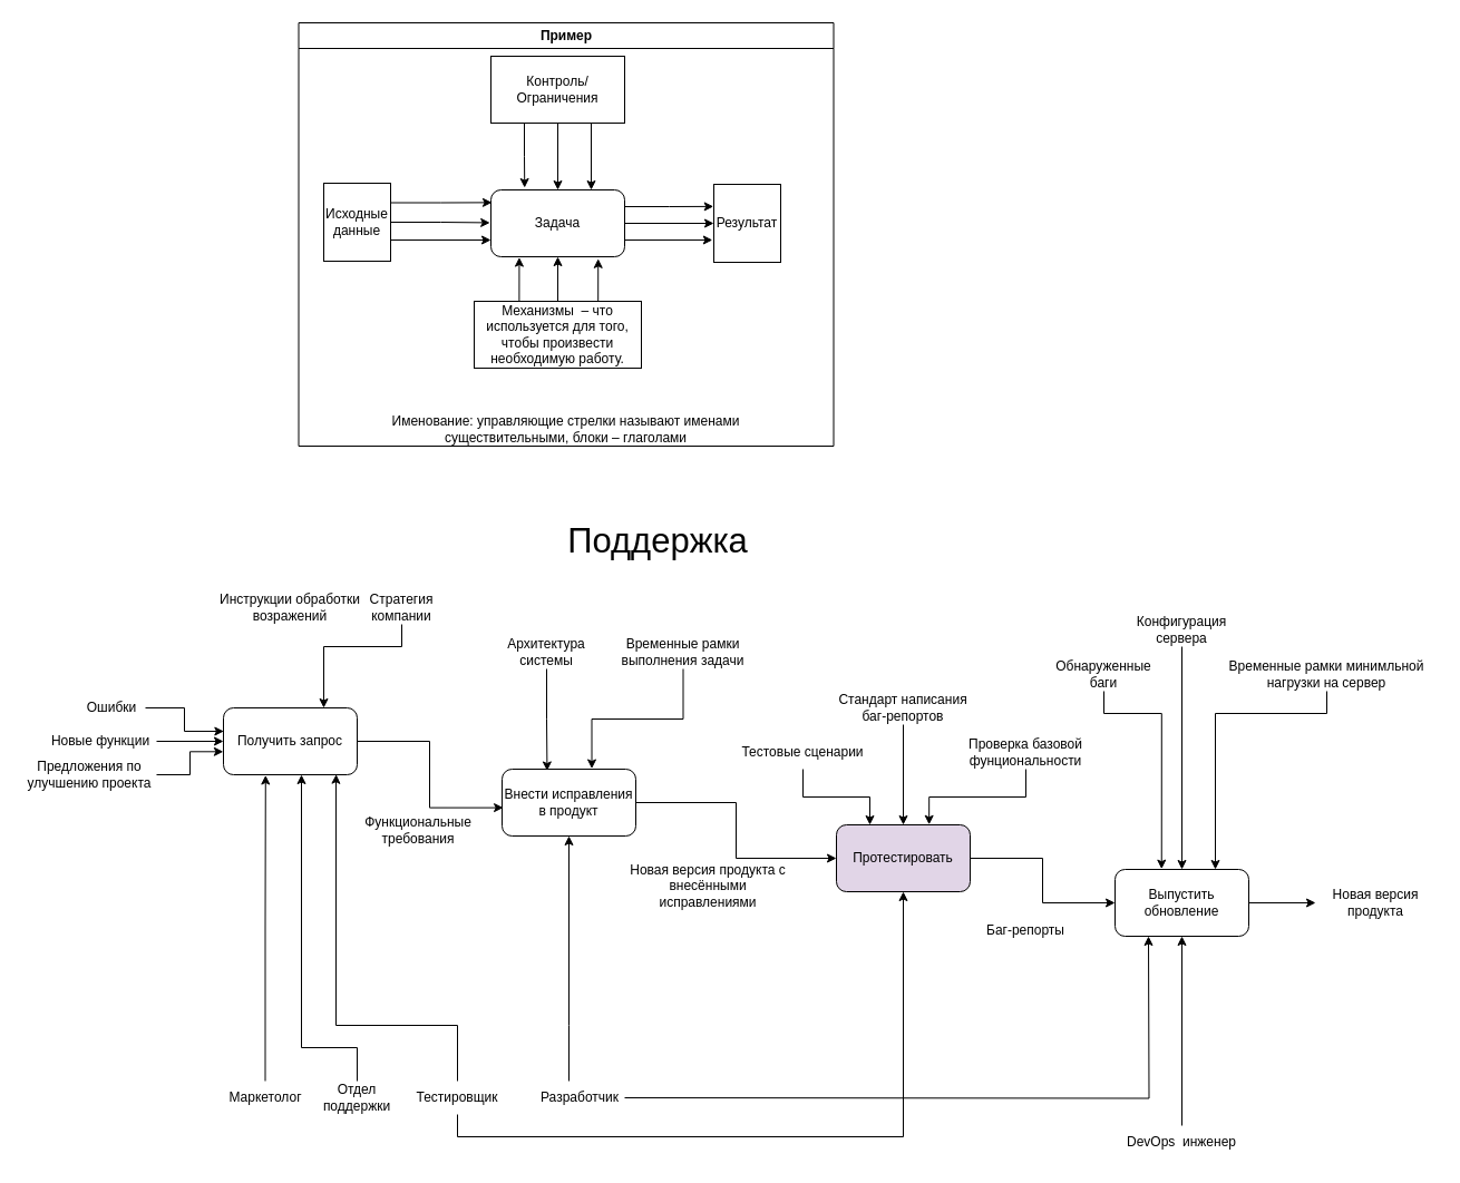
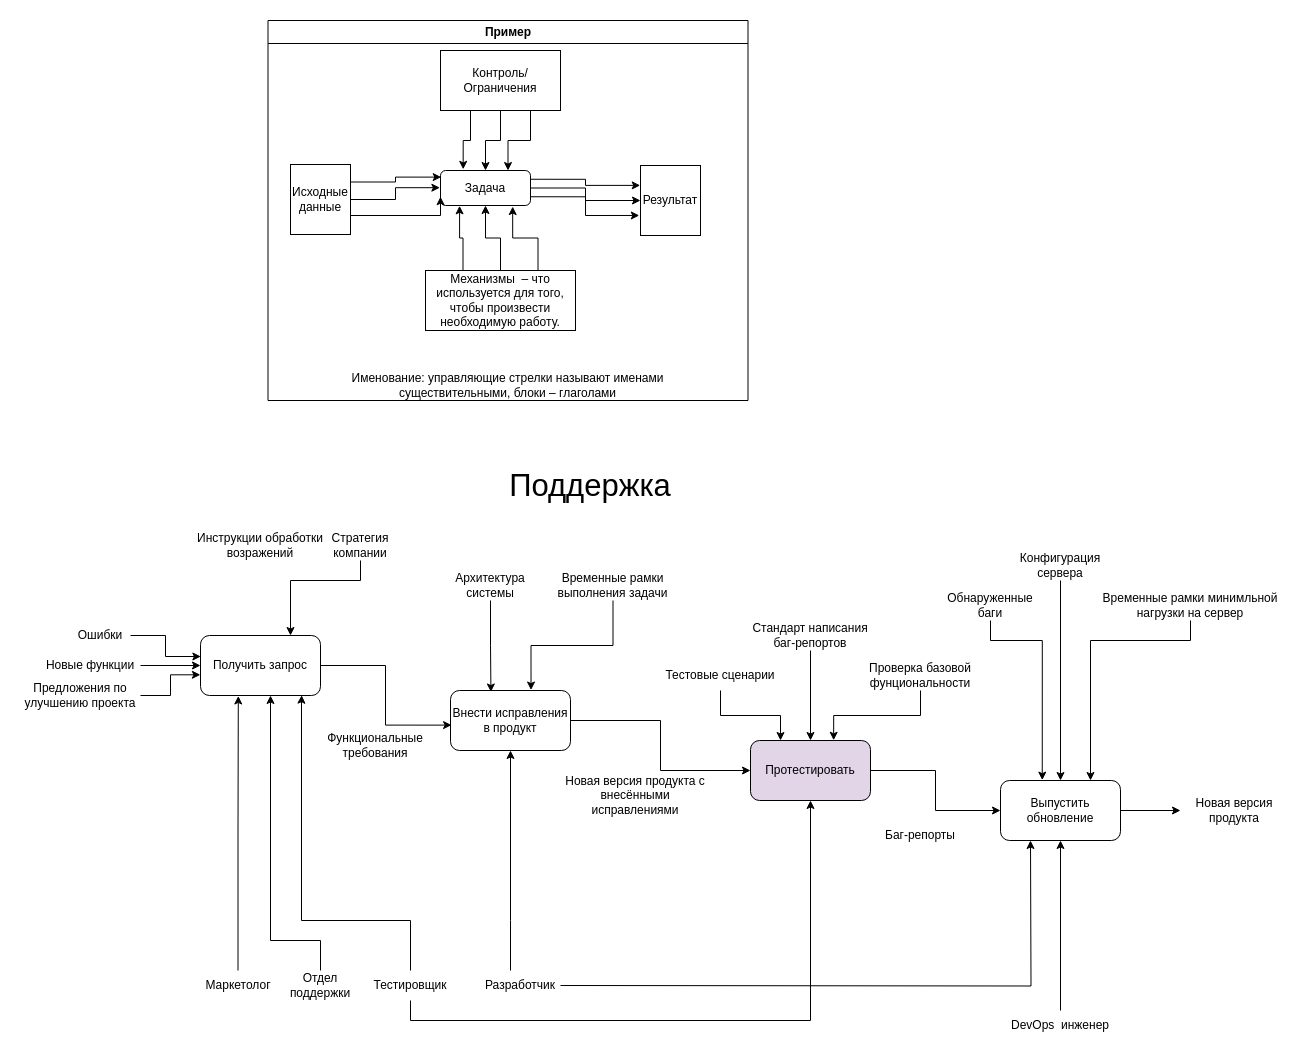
  <mxCell id="0" />
  <mxCell id="1" parent="0" />
  <mxCell id="2" value="Получить запрос" style="rounded=1;whiteSpace=wrap;html=1;" vertex="1" parent="1"><mxGeometry x="200" y="635" width="120" height="60" as="geometry" /></mxCell>
  <mxCell id="3" style="edgeStyle=orthogonalEdgeStyle;rounded=0;orthogonalLoop=1;jettySize=auto;html=1;entryX=0;entryY=0.5;entryDx=0;entryDy=0;" edge="1" parent="1" source="4" target="6"><mxGeometry relative="1" as="geometry" /></mxCell>
  <mxCell id="4" value="&lt;div&gt;Внести исправления в продукт&lt;/div&gt;" style="rounded=1;whiteSpace=wrap;html=1;" vertex="1" parent="1"><mxGeometry x="450" y="690" width="120" height="60" as="geometry" /></mxCell>
  <mxCell id="5" style="edgeStyle=orthogonalEdgeStyle;rounded=0;orthogonalLoop=1;jettySize=auto;html=1;entryX=0;entryY=0.5;entryDx=0;entryDy=0;" edge="1" parent="1" source="6" target="8"><mxGeometry relative="1" as="geometry" /></mxCell>
  <mxCell id="6" value="Протестировать" style="rounded=1;whiteSpace=wrap;html=1;fillColor=#e1d5e7;" vertex="1" parent="1"><mxGeometry x="750" y="740" width="120" height="60" as="geometry" /></mxCell>
  <mxCell id="7" style="edgeStyle=orthogonalEdgeStyle;rounded=0;orthogonalLoop=1;jettySize=auto;html=1;" edge="1" parent="1" source="8" target="9"><mxGeometry relative="1" as="geometry" /></mxCell>
  <mxCell id="8" value="Выпустить обновление" style="rounded=1;whiteSpace=wrap;html=1;" vertex="1" parent="1"><mxGeometry x="1000" y="780" width="120" height="60" as="geometry" /></mxCell>
  <mxCell id="9" value="Новая версия продукта" style="text;html=1;align=center;verticalAlign=middle;whiteSpace=wrap;rounded=0;" vertex="1" parent="1"><mxGeometry x="1180" y="795" width="107.5" height="30" as="geometry" /></mxCell>
  <mxCell id="10" style="edgeStyle=orthogonalEdgeStyle;rounded=0;orthogonalLoop=1;jettySize=auto;html=1;entryX=0;entryY=0.5;entryDx=0;entryDy=0;" edge="1" parent="1" source="11" target="16"><mxGeometry relative="1" as="geometry" /></mxCell>
- <mxCell id="11" value="Задача" style="rounded=1;whiteSpace=wrap;html=1;" vertex="1" parent="1"><mxGeometry x="440" y="170" width="120" height="60" as="geometry" /></mxCell>
+ <mxCell id="11" value="Задача" style="rounded=1;whiteSpace=wrap;html=1;" vertex="1" parent="1"><mxGeometry x="440" y="170" width="90" height="35" as="geometry" /></mxCell>
  <mxCell id="12" style="edgeStyle=orthogonalEdgeStyle;rounded=0;orthogonalLoop=1;jettySize=auto;html=1;exitX=1;exitY=0.75;exitDx=0;exitDy=0;entryX=0;entryY=0.75;entryDx=0;entryDy=0;" edge="1" parent="1" source="13" target="11"><mxGeometry relative="1" as="geometry"><Array as="points"><mxPoint x="350" y="215" /></Array></mxGeometry></mxCell>
  <mxCell id="13" value="&lt;span lang=&quot;ru&quot; class=&quot;ILfuVd&quot;&gt;&lt;span class=&quot;hgKElc&quot;&gt;Исходные данные&lt;/span&gt;&lt;/span&gt;" style="rounded=0;whiteSpace=wrap;html=1;" vertex="1" parent="1"><mxGeometry x="290" y="164" width="60" height="70" as="geometry" /></mxCell>
  <mxCell id="14" style="edgeStyle=orthogonalEdgeStyle;rounded=0;orthogonalLoop=1;jettySize=auto;html=1;exitX=1;exitY=0.25;exitDx=0;exitDy=0;entryX=0.008;entryY=0.189;entryDx=0;entryDy=0;entryPerimeter=0;" edge="1" parent="1" source="13" target="11"><mxGeometry relative="1" as="geometry" /></mxCell>
  <mxCell id="15" style="edgeStyle=orthogonalEdgeStyle;rounded=0;orthogonalLoop=1;jettySize=auto;html=1;entryX=-0.007;entryY=0.491;entryDx=0;entryDy=0;entryPerimeter=0;" edge="1" parent="1" source="13" target="11"><mxGeometry relative="1" as="geometry" /></mxCell>
  <mxCell id="16" value="&lt;div&gt;Результат&lt;/div&gt;" style="rounded=0;whiteSpace=wrap;html=1;" vertex="1" parent="1"><mxGeometry x="640" y="165" width="60" height="70" as="geometry" /></mxCell>
  <mxCell id="17" style="edgeStyle=orthogonalEdgeStyle;rounded=0;orthogonalLoop=1;jettySize=auto;html=1;exitX=1;exitY=0.25;exitDx=0;exitDy=0;entryX=-0.005;entryY=0.284;entryDx=0;entryDy=0;entryPerimeter=0;" edge="1" parent="1" source="11" target="16"><mxGeometry relative="1" as="geometry" /></mxCell>
  <mxCell id="18" style="edgeStyle=orthogonalEdgeStyle;rounded=0;orthogonalLoop=1;jettySize=auto;html=1;exitX=1;exitY=0.75;exitDx=0;exitDy=0;entryX=-0.02;entryY=0.714;entryDx=0;entryDy=0;entryPerimeter=0;" edge="1" parent="1" source="11" target="16"><mxGeometry relative="1" as="geometry" /></mxCell>
  <mxCell id="19" style="edgeStyle=orthogonalEdgeStyle;rounded=0;orthogonalLoop=1;jettySize=auto;html=1;exitX=0.5;exitY=1;exitDx=0;exitDy=0;entryX=0.5;entryY=0;entryDx=0;entryDy=0;" edge="1" parent="1" source="21" target="11"><mxGeometry relative="1" as="geometry" /></mxCell>
  <mxCell id="20" style="edgeStyle=orthogonalEdgeStyle;rounded=0;orthogonalLoop=1;jettySize=auto;html=1;exitX=0.75;exitY=1;exitDx=0;exitDy=0;entryX=0.75;entryY=0;entryDx=0;entryDy=0;" edge="1" parent="1" source="21" target="11"><mxGeometry relative="1" as="geometry" /></mxCell>
  <mxCell id="21" value="Контроль/Ограничения" style="rounded=0;whiteSpace=wrap;html=1;" vertex="1" parent="1"><mxGeometry x="440" y="50" width="120" height="60" as="geometry" /></mxCell>
  <mxCell id="22" style="edgeStyle=orthogonalEdgeStyle;rounded=0;orthogonalLoop=1;jettySize=auto;html=1;exitX=0.25;exitY=1;exitDx=0;exitDy=0;entryX=0.252;entryY=-0.033;entryDx=0;entryDy=0;entryPerimeter=0;" edge="1" parent="1" source="21" target="11"><mxGeometry relative="1" as="geometry" /></mxCell>
  <mxCell id="23" style="edgeStyle=orthogonalEdgeStyle;rounded=0;orthogonalLoop=1;jettySize=auto;html=1;entryX=0.5;entryY=1;entryDx=0;entryDy=0;" edge="1" parent="1" source="24" target="11"><mxGeometry relative="1" as="geometry" /></mxCell>
  <mxCell id="24" value="Механизмы&amp;nbsp; – что используется для того, чтобы произвести необходимую работу." style="rounded=0;whiteSpace=wrap;html=1;" vertex="1" parent="1"><mxGeometry x="425" y="270" width="150" height="60" as="geometry" /></mxCell>
  <mxCell id="25" style="edgeStyle=orthogonalEdgeStyle;rounded=0;orthogonalLoop=1;jettySize=auto;html=1;exitX=0.25;exitY=0;exitDx=0;exitDy=0;entryX=0.212;entryY=1.009;entryDx=0;entryDy=0;entryPerimeter=0;" edge="1" parent="1" source="24" target="11"><mxGeometry relative="1" as="geometry" /></mxCell>
  <mxCell id="26" style="edgeStyle=orthogonalEdgeStyle;rounded=0;orthogonalLoop=1;jettySize=auto;html=1;exitX=0.75;exitY=0;exitDx=0;exitDy=0;entryX=0.802;entryY=1.03;entryDx=0;entryDy=0;entryPerimeter=0;" edge="1" parent="1" source="24" target="11"><mxGeometry relative="1" as="geometry" /></mxCell>
  <mxCell id="27" value="Именование:  управляющие стрелки называют именами существительными, блоки – глаголами" style="text;html=1;align=center;verticalAlign=middle;whiteSpace=wrap;rounded=0;" vertex="1" parent="1"><mxGeometry x="330" y="370" width="355" height="30" as="geometry" /></mxCell>
  <mxCell id="28" value="Пример" style="swimlane;whiteSpace=wrap;html=1;" vertex="1" parent="1"><mxGeometry x="267.5" y="20" width="480" height="380" as="geometry" /></mxCell>
  <mxCell id="29" value="Ошибки" style="text;html=1;align=center;verticalAlign=middle;whiteSpace=wrap;rounded=0;" vertex="1" parent="1"><mxGeometry x="70" y="620" width="60" height="30" as="geometry" /></mxCell>
  <mxCell id="30" style="edgeStyle=orthogonalEdgeStyle;rounded=0;orthogonalLoop=1;jettySize=auto;html=1;entryX=0;entryY=0.5;entryDx=0;entryDy=0;" edge="1" parent="1" source="31" target="2"><mxGeometry relative="1" as="geometry" /></mxCell>
  <mxCell id="31" value="Новые функции" style="text;html=1;align=center;verticalAlign=middle;whiteSpace=wrap;rounded=0;" vertex="1" parent="1"><mxGeometry x="40" y="650" width="100" height="30" as="geometry" /></mxCell>
  <mxCell id="32" value="Предложения по улучшению проекта" style="text;html=1;align=center;verticalAlign=middle;whiteSpace=wrap;rounded=0;" vertex="1" parent="1"><mxGeometry x="20" y="680" width="120" height="30" as="geometry" /></mxCell>
  <mxCell id="33" style="edgeStyle=orthogonalEdgeStyle;rounded=0;orthogonalLoop=1;jettySize=auto;html=1;entryX=0.003;entryY=0.35;entryDx=0;entryDy=0;entryPerimeter=0;" edge="1" parent="1" source="29" target="2"><mxGeometry relative="1" as="geometry" /></mxCell>
  <mxCell id="34" style="edgeStyle=orthogonalEdgeStyle;rounded=0;orthogonalLoop=1;jettySize=auto;html=1;entryX=-0.001;entryY=0.655;entryDx=0;entryDy=0;entryPerimeter=0;" edge="1" parent="1" source="32" target="2"><mxGeometry relative="1" as="geometry" /></mxCell>
  <mxCell id="35" value="Функциональные требования" style="text;html=1;align=center;verticalAlign=middle;whiteSpace=wrap;rounded=0;" vertex="1" parent="1"><mxGeometry x="330" y="730" width="90" height="30" as="geometry" /></mxCell>
  <mxCell id="36" style="edgeStyle=orthogonalEdgeStyle;rounded=0;orthogonalLoop=1;jettySize=auto;html=1;entryX=0.009;entryY=0.577;entryDx=0;entryDy=0;entryPerimeter=0;" edge="1" parent="1" source="2" target="4"><mxGeometry relative="1" as="geometry" /></mxCell>
  <mxCell id="37" value="Новая версия продукта с внесёнными исправлениями" style="text;html=1;align=center;verticalAlign=middle;whiteSpace=wrap;rounded=0;" vertex="1" parent="1"><mxGeometry x="560" y="780" width="150" height="30" as="geometry" /></mxCell>
  <mxCell id="38" value="&lt;div&gt;Баг-репорты&lt;/div&gt;" style="text;html=1;align=center;verticalAlign=middle;whiteSpace=wrap;rounded=0;" vertex="1" parent="1"><mxGeometry x="870" y="820" width="100" height="30" as="geometry" /></mxCell>
  <mxCell id="39" value="Маркетолог" style="text;html=1;align=center;verticalAlign=middle;whiteSpace=wrap;rounded=0;" vertex="1" parent="1"><mxGeometry x="207.5" y="970" width="60" height="30" as="geometry" /></mxCell>
  <mxCell id="40" style="edgeStyle=orthogonalEdgeStyle;rounded=0;orthogonalLoop=1;jettySize=auto;html=1;entryX=0.5;entryY=1;entryDx=0;entryDy=0;" edge="1" parent="1" source="42" target="4"><mxGeometry relative="1" as="geometry"><Array as="points"><mxPoint x="510" y="920" /><mxPoint x="510" y="920" /></Array></mxGeometry></mxCell>
  <mxCell id="41" style="edgeStyle=orthogonalEdgeStyle;rounded=0;orthogonalLoop=1;jettySize=auto;html=1;" edge="1" parent="1"><mxGeometry relative="1" as="geometry"><mxPoint x="560" y="985" as="sourcePoint" /><mxPoint x="1030" y="840" as="targetPoint" /></mxGeometry></mxCell>
  <mxCell id="42" value="Разработчик" style="text;html=1;align=center;verticalAlign=middle;whiteSpace=wrap;rounded=0;" vertex="1" parent="1"><mxGeometry x="490" y="970" width="60" height="30" as="geometry" /></mxCell>
  <mxCell id="43" style="edgeStyle=orthogonalEdgeStyle;rounded=0;orthogonalLoop=1;jettySize=auto;html=1;entryX=0.843;entryY=0.995;entryDx=0;entryDy=0;entryPerimeter=0;" edge="1" parent="1" source="45" target="2"><mxGeometry relative="1" as="geometry"><mxPoint x="280" y="700" as="targetPoint" /><Array as="points"><mxPoint x="410" y="920" /><mxPoint x="301" y="920" /><mxPoint x="301" y="700" /><mxPoint x="301" y="700" /></Array></mxGeometry></mxCell>
  <mxCell id="44" style="edgeStyle=orthogonalEdgeStyle;rounded=0;orthogonalLoop=1;jettySize=auto;html=1;entryX=0.5;entryY=1;entryDx=0;entryDy=0;" edge="1" parent="1" source="45" target="6"><mxGeometry relative="1" as="geometry"><Array as="points"><mxPoint x="410" y="1020" /><mxPoint x="810" y="1020" /></Array></mxGeometry></mxCell>
  <mxCell id="45" value="Тестировщик" style="text;html=1;align=center;verticalAlign=middle;whiteSpace=wrap;rounded=0;" vertex="1" parent="1"><mxGeometry x="380" y="970" width="60" height="30" as="geometry" /></mxCell>
  <mxCell id="46" style="edgeStyle=orthogonalEdgeStyle;rounded=0;orthogonalLoop=1;jettySize=auto;html=1;" edge="1" parent="1" source="47" target="2"><mxGeometry relative="1" as="geometry"><mxPoint x="270" y="700" as="targetPoint" /><Array as="points"><mxPoint x="320" y="940" /><mxPoint x="270" y="940" /></Array></mxGeometry></mxCell>
  <mxCell id="47" value="Отдел поддержки" style="text;html=1;align=center;verticalAlign=middle;whiteSpace=wrap;rounded=0;" vertex="1" parent="1"><mxGeometry x="290" y="970" width="60" height="30" as="geometry" /></mxCell>
  <mxCell id="48" style="edgeStyle=orthogonalEdgeStyle;rounded=0;orthogonalLoop=1;jettySize=auto;html=1;entryX=0.315;entryY=1.008;entryDx=0;entryDy=0;entryPerimeter=0;" edge="1" parent="1" source="39" target="2"><mxGeometry relative="1" as="geometry" /></mxCell>
  <mxCell id="49" value="Поддержка" style="text;html=1;align=center;verticalAlign=middle;whiteSpace=wrap;rounded=0;fontSize=31;" vertex="1" parent="1"><mxGeometry x="560" y="470" width="60" height="30" as="geometry" /></mxCell>
  <mxCell id="50" style="edgeStyle=orthogonalEdgeStyle;rounded=0;orthogonalLoop=1;jettySize=auto;html=1;entryX=0.5;entryY=1;entryDx=0;entryDy=0;" edge="1" parent="1" source="51" target="8"><mxGeometry relative="1" as="geometry" /></mxCell>
  <mxCell id="51" value="&lt;div&gt;DevOps&amp;nbsp; инженер&lt;br&gt;&lt;/div&gt;" style="text;html=1;align=center;verticalAlign=middle;whiteSpace=wrap;rounded=0;" vertex="1" parent="1"><mxGeometry x="1000" y="1010" width="120" height="30" as="geometry" /></mxCell>
  <mxCell id="52" style="edgeStyle=orthogonalEdgeStyle;rounded=0;orthogonalLoop=1;jettySize=auto;html=1;" edge="1" parent="1" source="53" target="8"><mxGeometry relative="1" as="geometry" /></mxCell>
  <mxCell id="53" value="Конфигурация сервера" style="text;html=1;align=center;verticalAlign=middle;whiteSpace=wrap;rounded=0;" vertex="1" parent="1"><mxGeometry x="1030" y="550" width="60" height="30" as="geometry" /></mxCell>
  <mxCell id="54" value="Инструкции обработки возражений" style="text;html=1;align=center;verticalAlign=middle;whiteSpace=wrap;rounded=0;" vertex="1" parent="1"><mxGeometry y="530" width="160" height="30" as="geometry" x="180" /></mxCell>
  <mxCell id="55" value="Архитектура системы" style="text;html=1;align=center;verticalAlign=middle;whiteSpace=wrap;rounded=0;" vertex="1" parent="1"><mxGeometry x="460" y="570" width="60" height="30" as="geometry" /></mxCell>
  <mxCell id="56" style="edgeStyle=orthogonalEdgeStyle;rounded=0;orthogonalLoop=1;jettySize=auto;html=1;entryX=0.337;entryY=0.025;entryDx=0;entryDy=0;entryPerimeter=0;" edge="1" parent="1" source="55" target="4"><mxGeometry relative="1" as="geometry" /></mxCell>
  <mxCell id="57" style="edgeStyle=orthogonalEdgeStyle;rounded=0;orthogonalLoop=1;jettySize=auto;html=1;entryX=0.75;entryY=0;entryDx=0;entryDy=0;" edge="1" parent="1" source="58" target="2"><mxGeometry relative="1" as="geometry"><Array as="points"><mxPoint x="360" y="580" /><mxPoint x="290" y="580" /></Array></mxGeometry></mxCell>
  <mxCell id="58" value="Стратегия компании" style="text;html=1;align=center;verticalAlign=middle;whiteSpace=wrap;rounded=0;" vertex="1" parent="1"><mxGeometry x="330" y="530" width="60" height="30" as="geometry" /></mxCell>
  <mxCell id="59" value="Обнаруженные баги" style="text;html=1;align=center;verticalAlign=middle;whiteSpace=wrap;rounded=0;" vertex="1" parent="1"><mxGeometry x="960" y="590" width="60" height="30" as="geometry" /></mxCell>
  <mxCell id="60" style="edgeStyle=orthogonalEdgeStyle;rounded=0;orthogonalLoop=1;jettySize=auto;html=1;entryX=0.348;entryY=-0.006;entryDx=0;entryDy=0;entryPerimeter=0;" edge="1" parent="1" source="59" target="8"><mxGeometry relative="1" as="geometry"><Array as="points"><mxPoint x="990" y="640" /><mxPoint x="1042" y="640" /></Array></mxGeometry></mxCell>
  <mxCell id="61" style="edgeStyle=orthogonalEdgeStyle;rounded=0;orthogonalLoop=1;jettySize=auto;html=1;entryX=0.5;entryY=0;entryDx=0;entryDy=0;" edge="1" parent="1" source="62" target="6"><mxGeometry relative="1" as="geometry" /></mxCell>
  <mxCell id="62" value="Стандарт написания баг-репортов" style="text;html=1;align=center;verticalAlign=middle;whiteSpace=wrap;rounded=0;" vertex="1" parent="1"><mxGeometry x="745" y="620" width="130" height="30" as="geometry" /></mxCell>
  <mxCell id="63" style="edgeStyle=orthogonalEdgeStyle;rounded=0;orthogonalLoop=1;jettySize=auto;html=1;entryX=0.75;entryY=0;entryDx=0;entryDy=0;" edge="1" parent="1" source="64" target="8"><mxGeometry relative="1" as="geometry"><Array as="points"><mxPoint x="1190" y="640" /><mxPoint x="1090" y="640" /></Array></mxGeometry></mxCell>
  <mxCell id="64" value="&lt;div&gt;Временные рамки минимльной нагрузки на сервер&lt;/div&gt;" style="text;html=1;align=center;verticalAlign=middle;whiteSpace=wrap;rounded=0;" vertex="1" parent="1"><mxGeometry x="1100" y="590" width="180" height="30" as="geometry" /></mxCell>
  <mxCell id="65" value="Временные рамки выполнения задачи" style="text;html=1;align=center;verticalAlign=middle;whiteSpace=wrap;rounded=0;" vertex="1" parent="1"><mxGeometry x="545" y="570" width="135" height="30" as="geometry" /></mxCell>
  <mxCell id="66" style="edgeStyle=orthogonalEdgeStyle;rounded=0;orthogonalLoop=1;jettySize=auto;html=1;entryX=0.671;entryY=-0.008;entryDx=0;entryDy=0;entryPerimeter=0;" edge="1" parent="1" source="65" target="4"><mxGeometry relative="1" as="geometry" /></mxCell>
  <mxCell id="67" style="edgeStyle=orthogonalEdgeStyle;rounded=0;orthogonalLoop=1;jettySize=auto;html=1;entryX=0.25;entryY=0;entryDx=0;entryDy=0;" edge="1" parent="1" source="68" target="6"><mxGeometry relative="1" as="geometry" /></mxCell>
  <mxCell id="68" value="Тестовые сценарии" style="text;html=1;align=center;verticalAlign=middle;whiteSpace=wrap;rounded=0;" vertex="1" parent="1"><mxGeometry x="660" y="660" width="120" height="30" as="geometry" /></mxCell>
  <mxCell id="69" value="Проверка базовой фунциональности" style="text;html=1;align=center;verticalAlign=middle;whiteSpace=wrap;rounded=0;" vertex="1" parent="1"><mxGeometry x="840" y="660" width="160" height="30" as="geometry" /></mxCell>
  <mxCell id="70" style="edgeStyle=orthogonalEdgeStyle;rounded=0;orthogonalLoop=1;jettySize=auto;html=1;entryX=0.693;entryY=-0.004;entryDx=0;entryDy=0;entryPerimeter=0;" edge="1" parent="1" source="69" target="6"><mxGeometry relative="1" as="geometry" /></mxCell>
